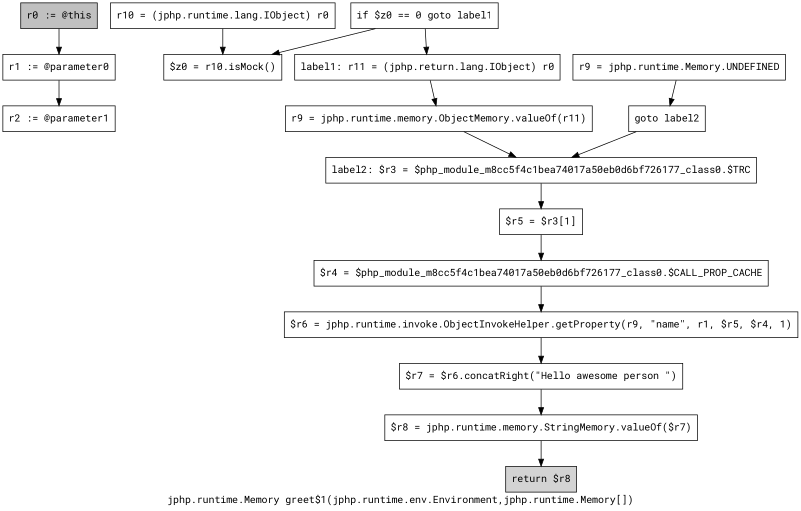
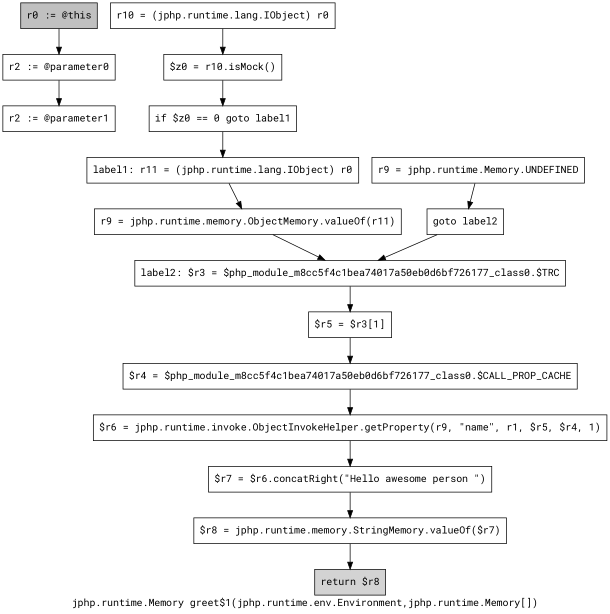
  digraph {
    fontname="Roboto Mono"
    label="jphp.runtime.Memory greet$1(jphp.runtime.env.Environment,jphp.runtime.Memory[])"
    node [fontname="Roboto Mono" shape=box]
    edge [fontname="Roboto Mono"]
    n1 [fillcolor=gray label="r0 := @this" style=filled]
-   n2 [label="r1 := @parameter0"]
+   n2 [label="r2 := @parameter0"]
    n3 [label="r2 := @parameter1"]
    n4 [label="r10 = (jphp.runtime.lang.IObject) r0"]
    n5 [label="$z0 = r10.isMock()"]
    n6 [label="if $z0 == 0 goto label1"]
-   n7 [label="label1: r11 = (jphp.return.lang.IObject) r0"]
+   n7 [label="label1: r11 = (jphp.runtime.lang.IObject) r0"]
    n8 [label="r9 = jphp.runtime.Memory.UNDEFINED"]
    n9 [label="goto label2"]
    n10 [label="r9 = jphp.runtime.memory.ObjectMemory.valueOf(r11)"]
    n11 [label="label2: $r3 = $php_module_m8cc5f4c1bea74017a50eb0d6bf726177_class0.$TRC"]
    n12 [label="$r5 = $r3[1]"]
    n13 [label="$r4 = $php_module_m8cc5f4c1bea74017a50eb0d6bf726177_class0.$CALL_PROP_CACHE"]
    n14 [label="$r6 = jphp.runtime.invoke.ObjectInvokeHelper.getProperty(r9, \"name\", r1, $r5, $r4, 1)"]
    n15 [label="$r7 = $r6.concatRight(\"Hello awesome person \")"]
    n16 [label="$r8 = jphp.runtime.memory.StringMemory.valueOf($r7)"]
    n17 [fillcolor=lightgray label="return $r8" style=filled]
    n1 -> n2
    n2 -> n3
    n4 -> n5
-   n6 -> n5
+   n5 -> n6
    n6 -> n7
    n7 -> n10
    n8 -> n9
    n9 -> n11
    n10 -> n11
    n11 -> n12
    n12 -> n13
    n13 -> n14
    n14 -> n15
    n15 -> n16
    n16 -> n17
  }
